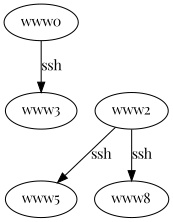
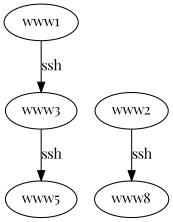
  digraph {
    fontname="Playfair Display"
    node [fontname="Playfair Display"]
    edge [fontname="Playfair Display"]
-   www1 [label=www0]
+   www1
    www3
    n3 [label=www8]
    www2
    www5
    www1 -> www3 [label=ssh]
    www2 -> n3 [label=ssh]
-   www2 -> www5 [label=ssh]
+   www3 -> www5 [label=ssh]
  }
